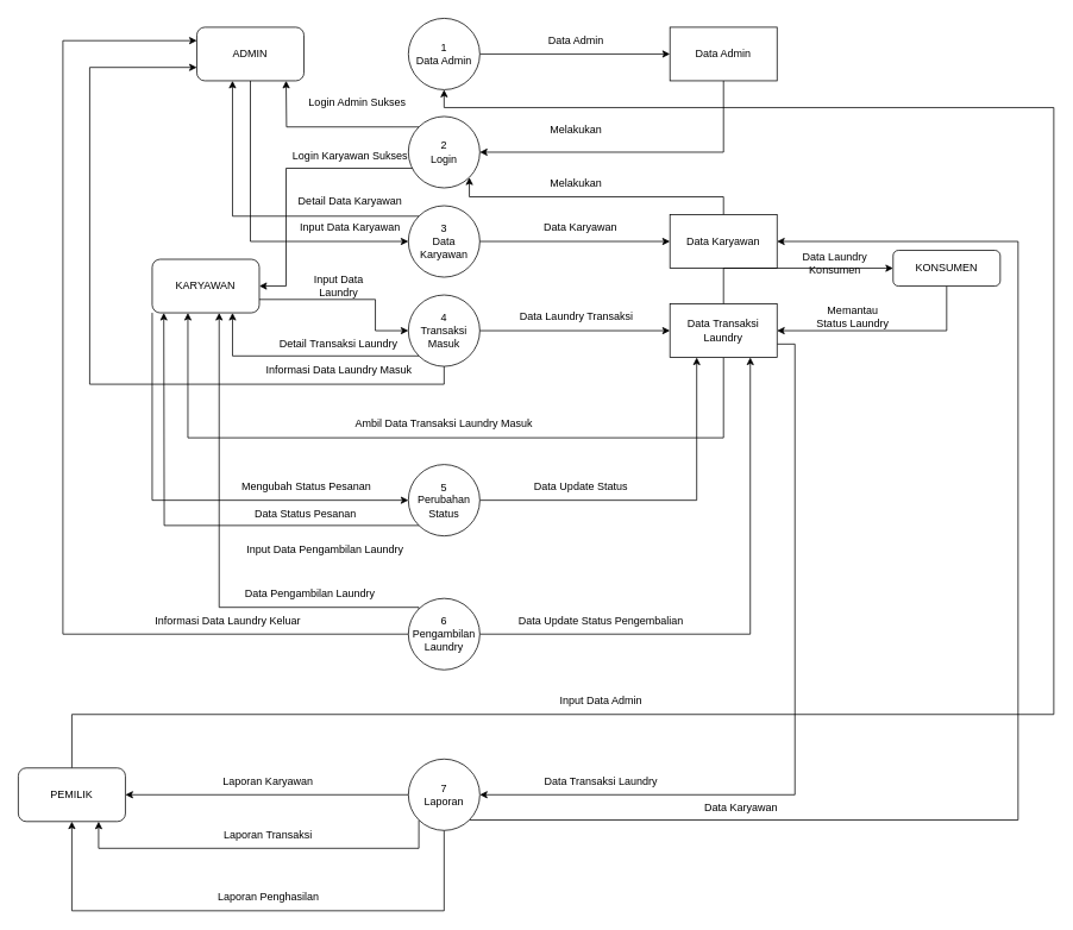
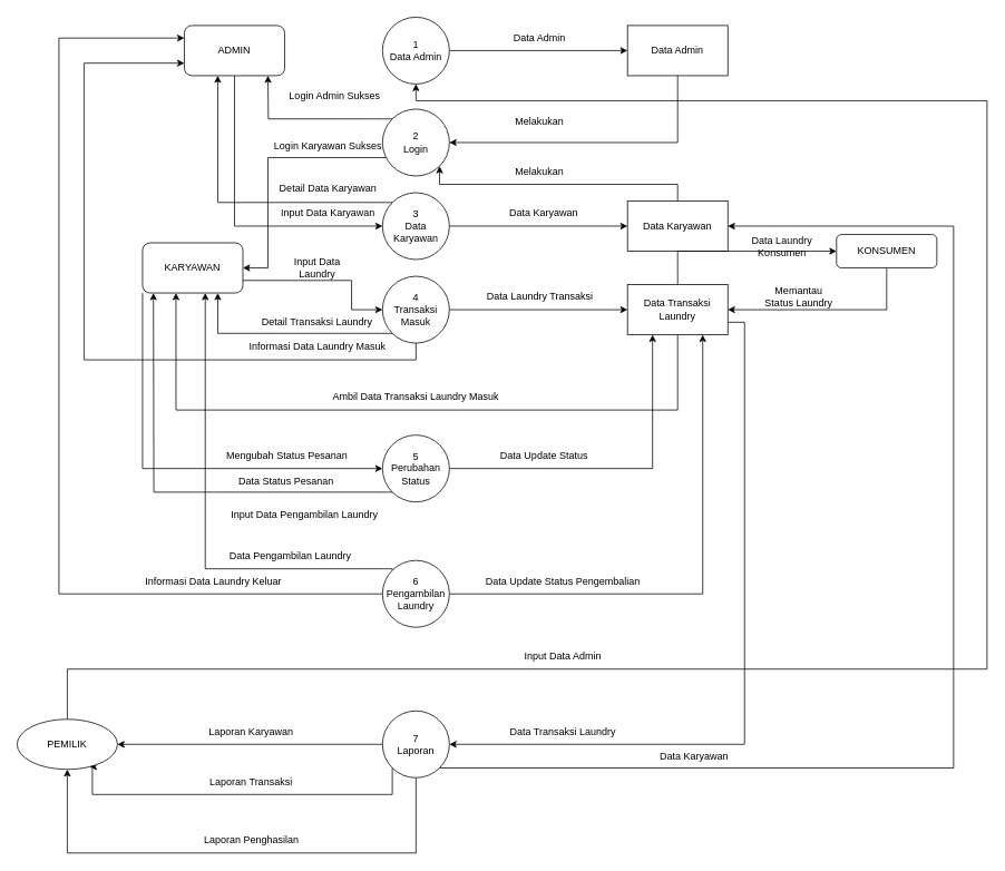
  <mxCell id="0" />
  <mxCell id="1" parent="0" />
  <mxCell id="2" style="edgeStyle=orthogonalEdgeStyle;rounded=0;orthogonalLoop=1;jettySize=auto;html=1;exitX=1;exitY=0.5;exitDx=0;exitDy=0;entryX=0;entryY=0.5;entryDx=0;entryDy=0;" edge="1" parent="1" source="3" target="6"><mxGeometry relative="1" as="geometry" /></mxCell>
  <mxCell id="3" value="1&lt;br&gt;Data Admin" style="ellipse;whiteSpace=wrap;html=1;aspect=fixed;" vertex="1" parent="1"><mxGeometry x="457" y="20" width="80" height="80" as="geometry" /></mxCell>
  <mxCell id="4" value="Data Admin" style="text;html=1;strokeColor=none;fillColor=none;align=center;verticalAlign=middle;whiteSpace=wrap;rounded=0;" vertex="1" parent="1"><mxGeometry x="600" y="30" width="90" height="30" as="geometry" /></mxCell>
  <mxCell id="5" style="edgeStyle=orthogonalEdgeStyle;rounded=0;orthogonalLoop=1;jettySize=auto;html=1;exitX=0.5;exitY=1;exitDx=0;exitDy=0;entryX=1;entryY=0.5;entryDx=0;entryDy=0;" edge="1" parent="1" source="6" target="9"><mxGeometry relative="1" as="geometry" /></mxCell>
  <mxCell id="6" value="Data Admin" style="rounded=0;whiteSpace=wrap;html=1;" vertex="1" parent="1"><mxGeometry x="750" y="30" width="120" height="60" as="geometry" /></mxCell>
  <mxCell id="7" style="edgeStyle=orthogonalEdgeStyle;rounded=0;orthogonalLoop=1;jettySize=auto;html=1;exitX=0;exitY=0;exitDx=0;exitDy=0;entryX=0.75;entryY=1;entryDx=0;entryDy=0;" edge="1" parent="1" source="9"><mxGeometry relative="1" as="geometry"><mxPoint x="320" y="90" as="targetPoint" /></mxGeometry></mxCell>
  <mxCell id="8" style="edgeStyle=orthogonalEdgeStyle;rounded=0;orthogonalLoop=1;jettySize=auto;html=1;exitX=0;exitY=1;exitDx=0;exitDy=0;entryX=1;entryY=0.5;entryDx=0;entryDy=0;" edge="1" parent="1" source="9" target="25"><mxGeometry relative="1" as="geometry"><Array as="points"><mxPoint x="320" y="188" /><mxPoint x="320" y="320" /><mxPoint x="290" y="320" /></Array></mxGeometry></mxCell>
  <mxCell id="9" value="2&lt;br&gt;Login" style="ellipse;whiteSpace=wrap;html=1;aspect=fixed;" vertex="1" parent="1"><mxGeometry x="457" y="130" width="80" height="80" as="geometry" /></mxCell>
  <mxCell id="10" value="Melakukan" style="text;html=1;strokeColor=none;fillColor=none;align=center;verticalAlign=middle;whiteSpace=wrap;rounded=0;" vertex="1" parent="1"><mxGeometry x="615" y="130" width="60" height="30" as="geometry" /></mxCell>
  <mxCell id="11" value="Login Admin Sukses" style="text;html=1;strokeColor=none;fillColor=none;align=center;verticalAlign=middle;whiteSpace=wrap;rounded=0;" vertex="1" parent="1"><mxGeometry x="330" y="100" width="140" height="30" as="geometry" /></mxCell>
  <mxCell id="12" style="edgeStyle=orthogonalEdgeStyle;rounded=0;orthogonalLoop=1;jettySize=auto;html=1;exitX=0;exitY=0;exitDx=0;exitDy=0;entryX=0.333;entryY=1;entryDx=0;entryDy=0;entryPerimeter=0;" edge="1" parent="1" source="14" target="21"><mxGeometry relative="1" as="geometry"><mxPoint x="260" y="90" as="targetPoint" /></mxGeometry></mxCell>
  <mxCell id="13" style="edgeStyle=orthogonalEdgeStyle;rounded=0;orthogonalLoop=1;jettySize=auto;html=1;exitX=1;exitY=0.5;exitDx=0;exitDy=0;entryX=0;entryY=0.5;entryDx=0;entryDy=0;" edge="1" parent="1" source="14" target="16"><mxGeometry relative="1" as="geometry" /></mxCell>
  <mxCell id="14" value="3&lt;br&gt;Data Karyawan" style="ellipse;whiteSpace=wrap;html=1;aspect=fixed;" vertex="1" parent="1"><mxGeometry x="457" y="230" width="80" height="80" as="geometry" /></mxCell>
  <mxCell id="15" style="edgeStyle=orthogonalEdgeStyle;rounded=0;orthogonalLoop=1;jettySize=auto;html=1;exitX=0.5;exitY=0;exitDx=0;exitDy=0;entryX=1;entryY=1;entryDx=0;entryDy=0;" edge="1" parent="1" source="16" target="9"><mxGeometry relative="1" as="geometry"><Array as="points"><mxPoint x="810" y="220" /><mxPoint x="525" y="220" /></Array></mxGeometry></mxCell>
  <mxCell id="16" value="Data Karyawan" style="rounded=0;whiteSpace=wrap;html=1;" vertex="1" parent="1"><mxGeometry x="750" y="240" width="120" height="60" as="geometry" /></mxCell>
  <mxCell id="17" value="Melakukan" style="text;html=1;strokeColor=none;fillColor=none;align=center;verticalAlign=middle;whiteSpace=wrap;rounded=0;" vertex="1" parent="1"><mxGeometry x="615" y="190" width="60" height="30" as="geometry" /></mxCell>
  <mxCell id="18" value="Detail Data Karyawan" style="text;html=1;strokeColor=none;fillColor=none;align=center;verticalAlign=middle;whiteSpace=wrap;rounded=0;" vertex="1" parent="1"><mxGeometry x="327" y="210" width="130" height="30" as="geometry" /></mxCell>
  <mxCell id="19" value="Data Karyawan" style="text;html=1;strokeColor=none;fillColor=none;align=center;verticalAlign=middle;whiteSpace=wrap;rounded=0;" vertex="1" parent="1"><mxGeometry x="600" y="240" width="100" height="30" as="geometry" /></mxCell>
  <mxCell id="20" style="edgeStyle=orthogonalEdgeStyle;rounded=0;orthogonalLoop=1;jettySize=auto;html=1;exitX=0.5;exitY=1;exitDx=0;exitDy=0;entryX=0;entryY=0.5;entryDx=0;entryDy=0;" edge="1" parent="1" source="21" target="14"><mxGeometry relative="1" as="geometry" /></mxCell>
  <mxCell id="21" value="ADMIN" style="rounded=1;whiteSpace=wrap;html=1;" vertex="1" parent="1"><mxGeometry x="220" y="30" width="120" height="60" as="geometry" /></mxCell>
  <mxCell id="22" value="Input Data Karyawan" style="text;html=1;strokeColor=none;fillColor=none;align=center;verticalAlign=middle;whiteSpace=wrap;rounded=0;" vertex="1" parent="1"><mxGeometry x="316" y="240" width="152" height="30" as="geometry" /></mxCell>
  <mxCell id="23" style="edgeStyle=orthogonalEdgeStyle;rounded=0;orthogonalLoop=1;jettySize=auto;html=1;exitX=1;exitY=0.75;exitDx=0;exitDy=0;entryX=0;entryY=0.5;entryDx=0;entryDy=0;" edge="1" parent="1" source="25" target="30"><mxGeometry relative="1" as="geometry"><Array as="points"><mxPoint x="420" y="335" /><mxPoint x="420" y="370" /></Array></mxGeometry></mxCell>
  <mxCell id="24" style="edgeStyle=orthogonalEdgeStyle;rounded=0;orthogonalLoop=1;jettySize=auto;html=1;exitX=0;exitY=1;exitDx=0;exitDy=0;entryX=0;entryY=0.5;entryDx=0;entryDy=0;" edge="1" parent="1" source="25" target="46"><mxGeometry relative="1" as="geometry" /></mxCell>
  <mxCell id="25" value="KARYAWAN" style="rounded=1;whiteSpace=wrap;html=1;" vertex="1" parent="1"><mxGeometry x="170" y="290" width="120" height="60" as="geometry" /></mxCell>
  <mxCell id="26" value="Login Karyawan Sukses" style="text;html=1;strokeColor=none;fillColor=none;align=center;verticalAlign=middle;whiteSpace=wrap;rounded=0;" vertex="1" parent="1"><mxGeometry x="302" y="160" width="180" height="30" as="geometry" /></mxCell>
  <mxCell id="27" style="edgeStyle=orthogonalEdgeStyle;rounded=0;orthogonalLoop=1;jettySize=auto;html=1;exitX=0;exitY=1;exitDx=0;exitDy=0;entryX=0.75;entryY=1;entryDx=0;entryDy=0;" edge="1" parent="1" source="30" target="25"><mxGeometry relative="1" as="geometry" /></mxCell>
  <mxCell id="28" style="edgeStyle=orthogonalEdgeStyle;rounded=0;orthogonalLoop=1;jettySize=auto;html=1;exitX=1;exitY=0.5;exitDx=0;exitDy=0;entryX=0;entryY=0.5;entryDx=0;entryDy=0;" edge="1" parent="1" source="30" target="36"><mxGeometry relative="1" as="geometry" /></mxCell>
  <mxCell id="29" style="edgeStyle=orthogonalEdgeStyle;rounded=0;orthogonalLoop=1;jettySize=auto;html=1;exitX=0.5;exitY=1;exitDx=0;exitDy=0;entryX=0;entryY=0.75;entryDx=0;entryDy=0;" edge="1" parent="1" source="30" target="21"><mxGeometry relative="1" as="geometry"><Array as="points"><mxPoint x="497" y="430" /><mxPoint x="100" y="430" /><mxPoint x="100" y="75" /></Array></mxGeometry></mxCell>
  <mxCell id="30" value="4&lt;br&gt;Transaksi Masuk" style="ellipse;whiteSpace=wrap;html=1;aspect=fixed;" vertex="1" parent="1"><mxGeometry x="457" y="330" width="80" height="80" as="geometry" /></mxCell>
  <mxCell id="31" value="Input Data Laundry" style="text;html=1;strokeColor=none;fillColor=none;align=center;verticalAlign=middle;whiteSpace=wrap;rounded=0;" vertex="1" parent="1"><mxGeometry x="340" y="305" width="78" height="30" as="geometry" /></mxCell>
  <mxCell id="32" value="Detail Transaksi Laundry" style="text;html=1;strokeColor=none;fillColor=none;align=center;verticalAlign=middle;whiteSpace=wrap;rounded=0;" vertex="1" parent="1"><mxGeometry x="272" y="370" width="214" height="30" as="geometry" /></mxCell>
  <mxCell id="33" style="edgeStyle=orthogonalEdgeStyle;rounded=0;orthogonalLoop=1;jettySize=auto;html=1;exitX=0.5;exitY=0;exitDx=0;exitDy=0;entryX=0;entryY=0.5;entryDx=0;entryDy=0;" edge="1" parent="1" source="36" target="39"><mxGeometry relative="1" as="geometry" /></mxCell>
  <mxCell id="34" style="edgeStyle=orthogonalEdgeStyle;rounded=0;orthogonalLoop=1;jettySize=auto;html=1;exitX=0.5;exitY=1;exitDx=0;exitDy=0;" edge="1" parent="1" source="36"><mxGeometry relative="1" as="geometry"><mxPoint x="210" y="350" as="targetPoint" /><Array as="points"><mxPoint x="810" y="490" /><mxPoint x="210" y="490" /></Array></mxGeometry></mxCell>
  <mxCell id="35" style="edgeStyle=orthogonalEdgeStyle;rounded=0;orthogonalLoop=1;jettySize=auto;html=1;exitX=1;exitY=0.75;exitDx=0;exitDy=0;entryX=1;entryY=0.5;entryDx=0;entryDy=0;" edge="1" parent="1" source="36" target="62"><mxGeometry relative="1" as="geometry" /></mxCell>
  <mxCell id="36" value="Data Transaksi Laundry" style="rounded=0;whiteSpace=wrap;html=1;" vertex="1" parent="1"><mxGeometry x="750" y="340" width="120" height="60" as="geometry" /></mxCell>
  <mxCell id="37" value="Data Laundry Transaksi" style="text;html=1;strokeColor=none;fillColor=none;align=center;verticalAlign=middle;whiteSpace=wrap;rounded=0;" vertex="1" parent="1"><mxGeometry x="562.5" y="340" width="165" height="30" as="geometry" /></mxCell>
  <mxCell id="38" style="edgeStyle=orthogonalEdgeStyle;rounded=0;orthogonalLoop=1;jettySize=auto;html=1;exitX=0.5;exitY=1;exitDx=0;exitDy=0;entryX=1;entryY=0.5;entryDx=0;entryDy=0;" edge="1" parent="1" source="39" target="36"><mxGeometry relative="1" as="geometry" /></mxCell>
  <mxCell id="39" value="KONSUMEN" style="rounded=1;whiteSpace=wrap;html=1;" vertex="1" parent="1"><mxGeometry x="1000" y="280" width="120" height="40" as="geometry" /></mxCell>
  <mxCell id="40" value="Memantau Status Laundry" style="text;html=1;strokeColor=none;fillColor=none;align=center;verticalAlign=middle;whiteSpace=wrap;rounded=0;" vertex="1" parent="1"><mxGeometry x="910" y="340" width="90" height="30" as="geometry" /></mxCell>
  <mxCell id="41" value="Data Laundry Konsumen" style="text;html=1;strokeColor=none;fillColor=none;align=center;verticalAlign=middle;whiteSpace=wrap;rounded=0;" vertex="1" parent="1"><mxGeometry x="890" y="280" width="90" height="30" as="geometry" /></mxCell>
  <mxCell id="42" value="Informasi Data Laundry Masuk" style="text;html=1;strokeColor=none;fillColor=none;align=center;verticalAlign=middle;whiteSpace=wrap;rounded=0;" vertex="1" parent="1"><mxGeometry x="288.5" y="400" width="181" height="30" as="geometry" /></mxCell>
  <mxCell id="43" value="Ambil Data Transaksi Laundry Masuk" style="text;html=1;strokeColor=none;fillColor=none;align=center;verticalAlign=middle;whiteSpace=wrap;rounded=0;" vertex="1" parent="1"><mxGeometry x="377" y="460" width="240" height="30" as="geometry" /></mxCell>
  <mxCell id="44" style="edgeStyle=orthogonalEdgeStyle;rounded=0;orthogonalLoop=1;jettySize=auto;html=1;exitX=1;exitY=0.5;exitDx=0;exitDy=0;entryX=0.25;entryY=1;entryDx=0;entryDy=0;" edge="1" parent="1" source="46" target="36"><mxGeometry relative="1" as="geometry" /></mxCell>
  <mxCell id="45" style="edgeStyle=orthogonalEdgeStyle;rounded=0;orthogonalLoop=1;jettySize=auto;html=1;exitX=0;exitY=1;exitDx=0;exitDy=0;" edge="1" parent="1" source="46"><mxGeometry relative="1" as="geometry"><mxPoint x="183" y="350" as="targetPoint" /></mxGeometry></mxCell>
  <mxCell id="46" value="5&lt;br&gt;Perubahan Status" style="ellipse;whiteSpace=wrap;html=1;aspect=fixed;" vertex="1" parent="1"><mxGeometry x="457" y="520" width="80" height="80" as="geometry" /></mxCell>
  <mxCell id="47" value="Data Update Status" style="text;html=1;strokeColor=none;fillColor=none;align=center;verticalAlign=middle;whiteSpace=wrap;rounded=0;" vertex="1" parent="1"><mxGeometry x="582.5" y="530" width="135" height="30" as="geometry" /></mxCell>
  <mxCell id="48" value="Mengubah Status Pesanan" style="text;html=1;strokeColor=none;fillColor=none;align=center;verticalAlign=middle;whiteSpace=wrap;rounded=0;" vertex="1" parent="1"><mxGeometry x="266.5" y="530" width="151.5" height="30" as="geometry" /></mxCell>
  <mxCell id="49" value="Data Status Pesanan" style="text;html=1;strokeColor=none;fillColor=none;align=center;verticalAlign=middle;whiteSpace=wrap;rounded=0;" vertex="1" parent="1"><mxGeometry x="270.13" y="560" width="144.25" height="30" as="geometry" /></mxCell>
  <mxCell id="50" style="edgeStyle=orthogonalEdgeStyle;rounded=0;orthogonalLoop=1;jettySize=auto;html=1;exitX=0;exitY=0;exitDx=0;exitDy=0;" edge="1" parent="1" source="53"><mxGeometry relative="1" as="geometry"><mxPoint x="245" y="350" as="targetPoint" /><Array as="points"><mxPoint x="469" y="680" /><mxPoint x="245" y="680" /></Array></mxGeometry></mxCell>
  <mxCell id="51" style="edgeStyle=orthogonalEdgeStyle;rounded=0;orthogonalLoop=1;jettySize=auto;html=1;exitX=1;exitY=0.5;exitDx=0;exitDy=0;entryX=0.75;entryY=1;entryDx=0;entryDy=0;" edge="1" parent="1" source="53" target="36"><mxGeometry relative="1" as="geometry" /></mxCell>
  <mxCell id="52" style="edgeStyle=orthogonalEdgeStyle;rounded=0;orthogonalLoop=1;jettySize=auto;html=1;exitX=0;exitY=0.5;exitDx=0;exitDy=0;entryX=0;entryY=0.25;entryDx=0;entryDy=0;" edge="1" parent="1" source="53" target="21"><mxGeometry relative="1" as="geometry"><Array as="points"><mxPoint x="70" y="710" /><mxPoint x="70" y="45" /></Array></mxGeometry></mxCell>
  <mxCell id="53" value="6&lt;br&gt;Pengambilan Laundry" style="ellipse;whiteSpace=wrap;html=1;aspect=fixed;" vertex="1" parent="1"><mxGeometry x="457" y="670" width="80" height="80" as="geometry" /></mxCell>
  <mxCell id="54" value="Input Data Pengambilan Laundry" style="text;html=1;strokeColor=none;fillColor=none;align=center;verticalAlign=middle;whiteSpace=wrap;rounded=0;" vertex="1" parent="1"><mxGeometry x="266.5" y="600" width="194.24" height="30" as="geometry" /></mxCell>
  <mxCell id="55" value="Data Pengambilan Laundry" style="text;html=1;strokeColor=none;fillColor=none;align=center;verticalAlign=middle;whiteSpace=wrap;rounded=0;" vertex="1" parent="1"><mxGeometry x="266.5" y="650" width="160" height="30" as="geometry" /></mxCell>
  <mxCell id="56" value="Data Update Status Pengembalian" style="text;html=1;strokeColor=none;fillColor=none;align=center;verticalAlign=middle;whiteSpace=wrap;rounded=0;" vertex="1" parent="1"><mxGeometry x="562.5" y="680" width="220" height="30" as="geometry" /></mxCell>
  <mxCell id="57" value="Informasi Data Laundry Keluar" style="text;html=1;strokeColor=none;fillColor=none;align=center;verticalAlign=middle;whiteSpace=wrap;rounded=0;" vertex="1" parent="1"><mxGeometry x="160" y="680" width="190" height="30" as="geometry" /></mxCell>
  <mxCell id="58" style="edgeStyle=orthogonalEdgeStyle;rounded=0;orthogonalLoop=1;jettySize=auto;html=1;exitX=0;exitY=0.5;exitDx=0;exitDy=0;entryX=1;entryY=0.5;entryDx=0;entryDy=0;" edge="1" parent="1" source="62" target="64"><mxGeometry relative="1" as="geometry" /></mxCell>
  <mxCell id="59" style="edgeStyle=orthogonalEdgeStyle;rounded=0;orthogonalLoop=1;jettySize=auto;html=1;exitX=0;exitY=1;exitDx=0;exitDy=0;entryX=0.75;entryY=1;entryDx=0;entryDy=0;" edge="1" parent="1" source="62" target="64"><mxGeometry relative="1" as="geometry"><Array as="points"><mxPoint x="469" y="950" /><mxPoint x="110" y="950" /></Array></mxGeometry></mxCell>
  <mxCell id="60" style="edgeStyle=orthogonalEdgeStyle;rounded=0;orthogonalLoop=1;jettySize=auto;html=1;exitX=0.5;exitY=1;exitDx=0;exitDy=0;entryX=0.5;entryY=1;entryDx=0;entryDy=0;" edge="1" parent="1" source="62" target="64"><mxGeometry relative="1" as="geometry"><Array as="points"><mxPoint x="497" y="1020" /><mxPoint x="80" y="1020" /></Array></mxGeometry></mxCell>
  <mxCell id="61" style="edgeStyle=orthogonalEdgeStyle;rounded=0;orthogonalLoop=1;jettySize=auto;html=1;exitX=1;exitY=1;exitDx=0;exitDy=0;entryX=1;entryY=0.5;entryDx=0;entryDy=0;" edge="1" parent="1" source="62" target="16"><mxGeometry relative="1" as="geometry"><Array as="points"><mxPoint x="1140" y="918" /><mxPoint x="1140" y="270" /></Array></mxGeometry></mxCell>
  <mxCell id="62" value="7&lt;br&gt;Laporan" style="ellipse;whiteSpace=wrap;html=1;aspect=fixed;" vertex="1" parent="1"><mxGeometry x="457" y="850" width="80" height="80" as="geometry" /></mxCell>
  <mxCell id="63" style="edgeStyle=orthogonalEdgeStyle;rounded=0;orthogonalLoop=1;jettySize=auto;html=1;exitX=0.5;exitY=0;exitDx=0;exitDy=0;entryX=0.5;entryY=1;entryDx=0;entryDy=0;" edge="1" parent="1" source="64" target="3"><mxGeometry relative="1" as="geometry"><Array as="points"><mxPoint x="80" y="800" /><mxPoint x="1180" y="800" /><mxPoint x="1180" y="120" /><mxPoint x="497" y="120" /></Array></mxGeometry></mxCell>
- <mxCell id="64" value="PEMILIK" style="rounded=1;whiteSpace=wrap;html=1;" vertex="1" parent="1"><mxGeometry x="20" y="860" width="120" height="60" as="geometry" /></mxCell>
+ <mxCell id="64" value="PEMILIK" style="ellipse;whiteSpace=wrap;html=1;" vertex="1" parent="1"><mxGeometry x="20" y="860" width="120" height="60" as="geometry" /></mxCell>
  <mxCell id="65" value="Laporan Karyawan" style="text;html=1;strokeColor=none;fillColor=none;align=center;verticalAlign=middle;whiteSpace=wrap;rounded=0;" vertex="1" parent="1"><mxGeometry x="230" y="860" width="140" height="30" as="geometry" /></mxCell>
  <mxCell id="66" value="Laporan Transaksi" style="text;html=1;strokeColor=none;fillColor=none;align=center;verticalAlign=middle;whiteSpace=wrap;rounded=0;" vertex="1" parent="1"><mxGeometry x="243.25" y="920" width="113.5" height="30" as="geometry" /></mxCell>
  <mxCell id="67" value="Laporan Penghasilan" style="text;html=1;strokeColor=none;fillColor=none;align=center;verticalAlign=middle;whiteSpace=wrap;rounded=0;" vertex="1" parent="1"><mxGeometry x="224" y="990" width="153" height="30" as="geometry" /></mxCell>
  <mxCell id="68" value="Input Data Admin" style="text;html=1;strokeColor=none;fillColor=none;align=center;verticalAlign=middle;whiteSpace=wrap;rounded=0;" vertex="1" parent="1"><mxGeometry x="602.5" y="770" width="140" height="30" as="geometry" /></mxCell>
  <mxCell id="69" value="Data Transaksi Laundry" style="text;html=1;strokeColor=none;fillColor=none;align=center;verticalAlign=middle;whiteSpace=wrap;rounded=0;" vertex="1" parent="1"><mxGeometry x="607.5" y="860" width="130" height="30" as="geometry" /></mxCell>
  <mxCell id="70" value="Data Karyawan" style="text;html=1;strokeColor=none;fillColor=none;align=center;verticalAlign=middle;whiteSpace=wrap;rounded=0;" vertex="1" parent="1"><mxGeometry x="770" y="890" width="120" height="30" as="geometry" /></mxCell>
